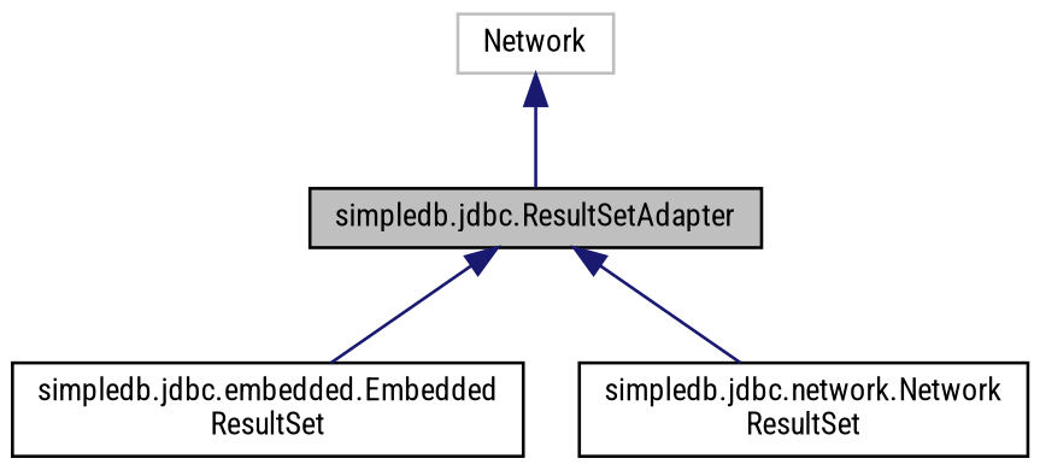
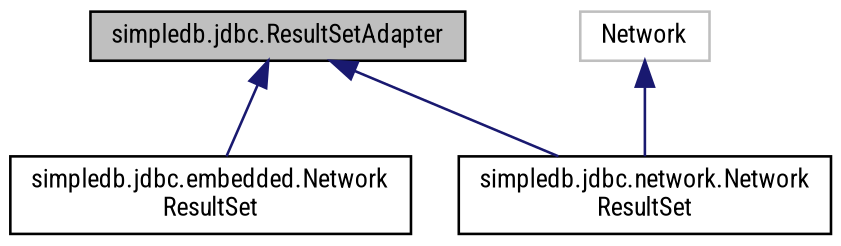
  digraph {
    fontname="Roboto Condensed"
    node [color=black fillcolor=white fontname="Roboto Condensed" fontsize=10 shape=record style=filled]
    edge [color=midnightblue dir=back fontname="Roboto Condensed" fontsize=10 labelfontname=Helvetica labelfontsize=10 style=solid]
    n1 [fillcolor=grey75 fontcolor=black height=0.2 label="simpledb.jdbc.ResultSetAdapter" width=0.4]
-   n2 [height=0.2 label="simpledb.jdbc.embedded.Embedded\lResultSet" width=0.4]
+   n2 [height=0.2 label="simpledb.jdbc.embedded.Network\lResultSet" width=0.4]
    n3 [height=0.2 label="simpledb.jdbc.network.Network\lResultSet" width=0.4]
    n4 [color=grey75 height=0.2 label=Network width=0.4]
    n1 -> n2
    n1 -> n3
-   n4 -> n1
+   n4 -> n3
  }
